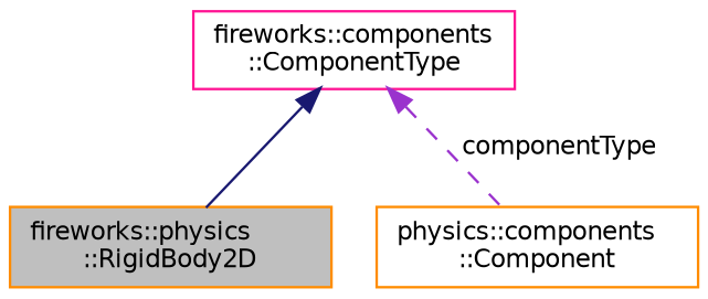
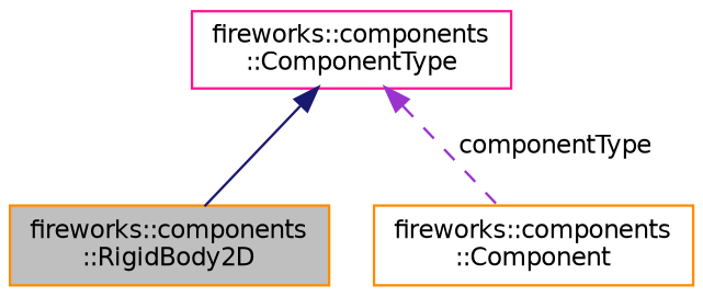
  digraph {
    node [color=darkorange fillcolor=white fontname=Helvetica fontsize=10 shape=record style=filled]
    edge [dir=back fontname=Helvetica fontsize=10 labelfontname=Helvetica labelfontsize=10]
-   n1 [fillcolor=grey75 fontcolor=black height=0.2 label="fireworks::physics\l::RigidBody2D" width=0.4]
-   n2 [height=0.2 label="physics::components\l::Component" width=0.4]
+   n1 [fillcolor=grey75 fontcolor=black height=0.2 label="fireworks::components\l::RigidBody2D" width=0.4]
+   n2 [height=0.2 label="fireworks::components\l::Component" width=0.4]
    n3 [color=deeppink height=0.2 label="fireworks::components\l::ComponentType" width=0.4]
    n3 -> n1 [color=midnightblue style=solid]
    n3 -> n2 [color=darkorchid3 label=" componentType" style=dashed]
  }
